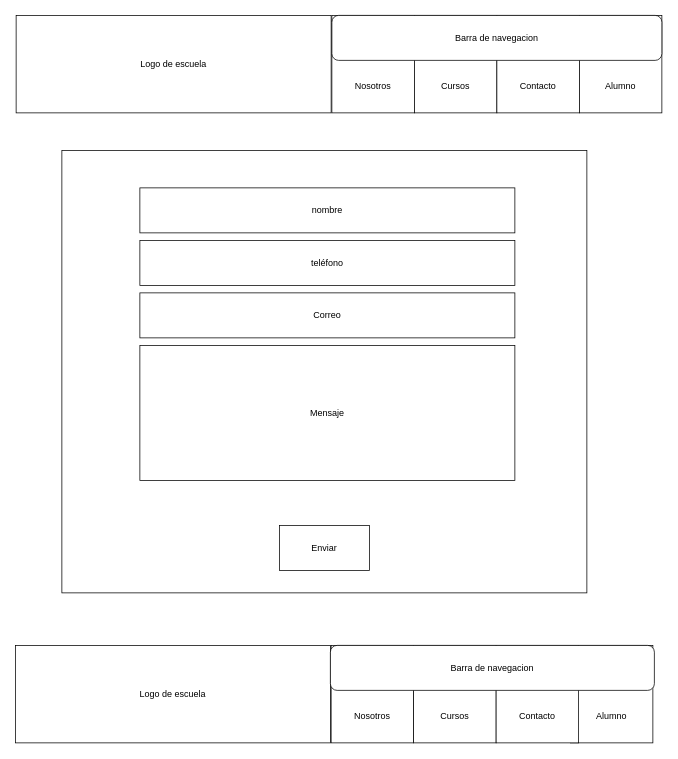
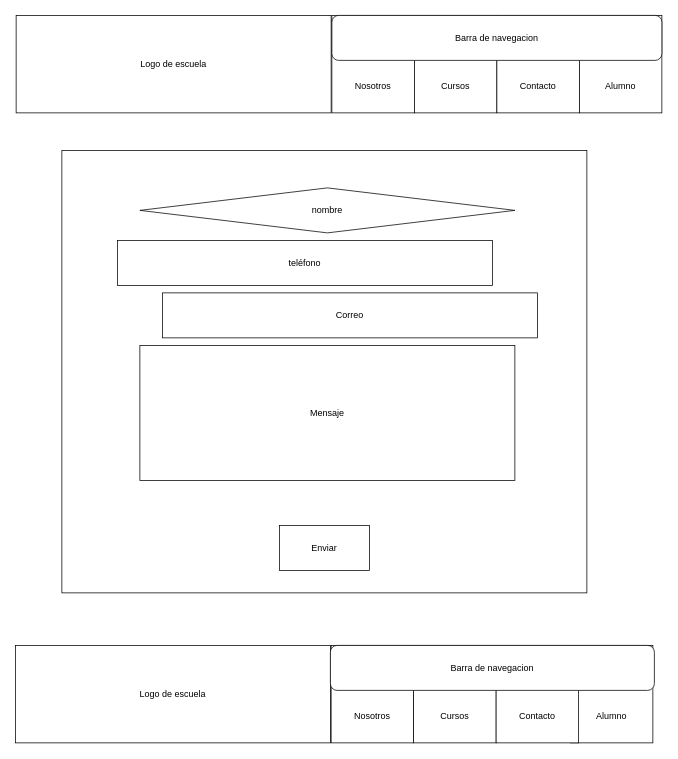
  <mxCell id="0" />
  <mxCell id="1" parent="0" />
  <mxCell id="2" value="&lt;div&gt;&lt;br&gt;&lt;/div&gt;&lt;div&gt;&lt;br&gt;&lt;/div&gt;&lt;div&gt;&lt;br&gt;&lt;/div&gt;&lt;div&gt;&lt;br&gt;&lt;/div&gt;&lt;div&gt;Alumno&lt;/div&gt;" style="rounded=0;whiteSpace=wrap;html=1;" vertex="1" parent="1"><mxGeometry x="760" y="860" width="110" height="130" as="geometry" /></mxCell>
  <mxCell id="3" value="Logo de escuela" style="rounded=0;whiteSpace=wrap;html=1;" vertex="1" parent="1"><mxGeometry x="21" width="420" height="130" as="geometry" y="20" /></mxCell>
  <mxCell id="4" value="&lt;div&gt;&lt;br&gt;&lt;/div&gt;&lt;div&gt;&lt;br&gt;&lt;/div&gt;&lt;div&gt;&lt;br&gt;&lt;/div&gt;&lt;div&gt;&lt;br&gt;&lt;/div&gt;Nosotros" style="rounded=0;whiteSpace=wrap;html=1;" vertex="1" parent="1"><mxGeometry x="442" width="110" height="130" as="geometry" y="20" /></mxCell>
  <mxCell id="5" value="&lt;div&gt;&lt;br&gt;&lt;/div&gt;&lt;div&gt;&lt;br&gt;&lt;/div&gt;&lt;div&gt;&lt;br&gt;&lt;/div&gt;&lt;div&gt;&lt;br&gt;&lt;/div&gt;&lt;div&gt;Cursos&lt;/div&gt;" style="rounded=0;whiteSpace=wrap;html=1;" vertex="1" parent="1"><mxGeometry x="552" width="110" height="130" as="geometry" y="20" /></mxCell>
  <mxCell id="6" value="&lt;div&gt;&lt;br&gt;&lt;/div&gt;&lt;div&gt;&lt;br&gt;&lt;/div&gt;&lt;div&gt;&lt;br&gt;&lt;/div&gt;&lt;div&gt;&lt;br&gt;&lt;/div&gt;&lt;div&gt;Contacto&lt;/div&gt;" style="rounded=0;whiteSpace=wrap;html=1;" vertex="1" parent="1"><mxGeometry x="662" width="110" height="130" as="geometry" y="20" /></mxCell>
  <mxCell id="7" value="&lt;div&gt;&lt;br&gt;&lt;/div&gt;&lt;div&gt;&lt;br&gt;&lt;/div&gt;&lt;div&gt;&lt;br&gt;&lt;/div&gt;&lt;div&gt;&lt;br&gt;&lt;/div&gt;&lt;div&gt;Alumno&lt;/div&gt;" style="rounded=0;whiteSpace=wrap;html=1;" vertex="1" parent="1"><mxGeometry x="772" width="110" height="130" as="geometry" y="20" /></mxCell>
  <mxCell id="8" value="Logo de escuela" style="rounded=0;whiteSpace=wrap;html=1;" vertex="1" parent="1"><mxGeometry x="20" y="860" width="420" height="130" as="geometry" /></mxCell>
  <mxCell id="9" value="&lt;div&gt;&lt;br&gt;&lt;/div&gt;&lt;div&gt;&lt;br&gt;&lt;/div&gt;&lt;div&gt;&lt;br&gt;&lt;/div&gt;&lt;div&gt;&lt;br&gt;&lt;/div&gt;Nosotros" style="rounded=0;whiteSpace=wrap;html=1;" vertex="1" parent="1"><mxGeometry x="441" y="860" width="110" height="130" as="geometry" /></mxCell>
  <mxCell id="10" value="&lt;div&gt;&lt;br&gt;&lt;/div&gt;&lt;div&gt;&lt;br&gt;&lt;/div&gt;&lt;div&gt;&lt;br&gt;&lt;/div&gt;&lt;div&gt;&lt;br&gt;&lt;/div&gt;&lt;div&gt;Cursos&lt;/div&gt;" style="rounded=0;whiteSpace=wrap;html=1;" vertex="1" parent="1"><mxGeometry x="551" y="860" width="110" height="130" as="geometry" /></mxCell>
  <mxCell id="11" value="&lt;div&gt;&lt;br&gt;&lt;/div&gt;&lt;div&gt;&lt;br&gt;&lt;/div&gt;&lt;div&gt;&lt;br&gt;&lt;/div&gt;&lt;div&gt;&lt;br&gt;&lt;/div&gt;&lt;div&gt;Contacto&lt;/div&gt;" style="rounded=0;whiteSpace=wrap;html=1;" vertex="1" parent="1"><mxGeometry x="661" y="860" width="110" height="130" as="geometry" /></mxCell>
  <mxCell id="12" value="Barra de navegacion" style="rounded=1;whiteSpace=wrap;html=1;" vertex="1" parent="1"><mxGeometry x="440" y="860" width="432" height="60" as="geometry" /></mxCell>
  <mxCell id="13" value="" style="rounded=0;whiteSpace=wrap;html=1;" vertex="1" parent="1"><mxGeometry x="82" y="200" width="700" height="590" as="geometry" /></mxCell>
- <mxCell id="14" value="nombre" style="rounded=0;whiteSpace=wrap;html=1;" vertex="1" parent="1"><mxGeometry x="186" y="250" width="500" height="60" as="geometry" /></mxCell>
- <mxCell id="15" value="teléfono" style="rounded=0;whiteSpace=wrap;html=1;" vertex="1" parent="1"><mxGeometry x="186" y="320" width="500" height="60" as="geometry" /></mxCell>
- <mxCell id="16" value="Correo" style="rounded=0;whiteSpace=wrap;html=1;" vertex="1" parent="1"><mxGeometry x="186" y="390" width="500" height="60" as="geometry" /></mxCell>
+ <mxCell id="14" value="nombre" style="rhombus;whiteSpace=wrap;html=1;" vertex="1" parent="1"><mxGeometry x="186" y="250" width="500" height="60" as="geometry" /></mxCell>
+ <mxCell id="15" value="teléfono" style="rounded=0;whiteSpace=wrap;html=1;" vertex="1" parent="1"><mxGeometry x="156" y="320" width="500" height="60" as="geometry" /></mxCell>
+ <mxCell id="16" value="Correo" style="rounded=0;whiteSpace=wrap;html=1;" vertex="1" parent="1"><mxGeometry x="216" y="390" width="500" height="60" as="geometry" /></mxCell>
  <mxCell id="17" value="Mensaje" style="rounded=0;whiteSpace=wrap;html=1;" vertex="1" parent="1"><mxGeometry x="186" y="460" width="500" height="180" as="geometry" /></mxCell>
  <mxCell id="18" value="Barra de navegacion" style="rounded=1;whiteSpace=wrap;html=1;" vertex="1" parent="1"><mxGeometry x="442" width="440" height="60" as="geometry" y="20" /></mxCell>
  <mxCell id="19" value="Enviar" style="rounded=0;whiteSpace=wrap;html=1;" vertex="1" parent="1"><mxGeometry x="372" y="700" width="120" height="60" as="geometry" /></mxCell>
